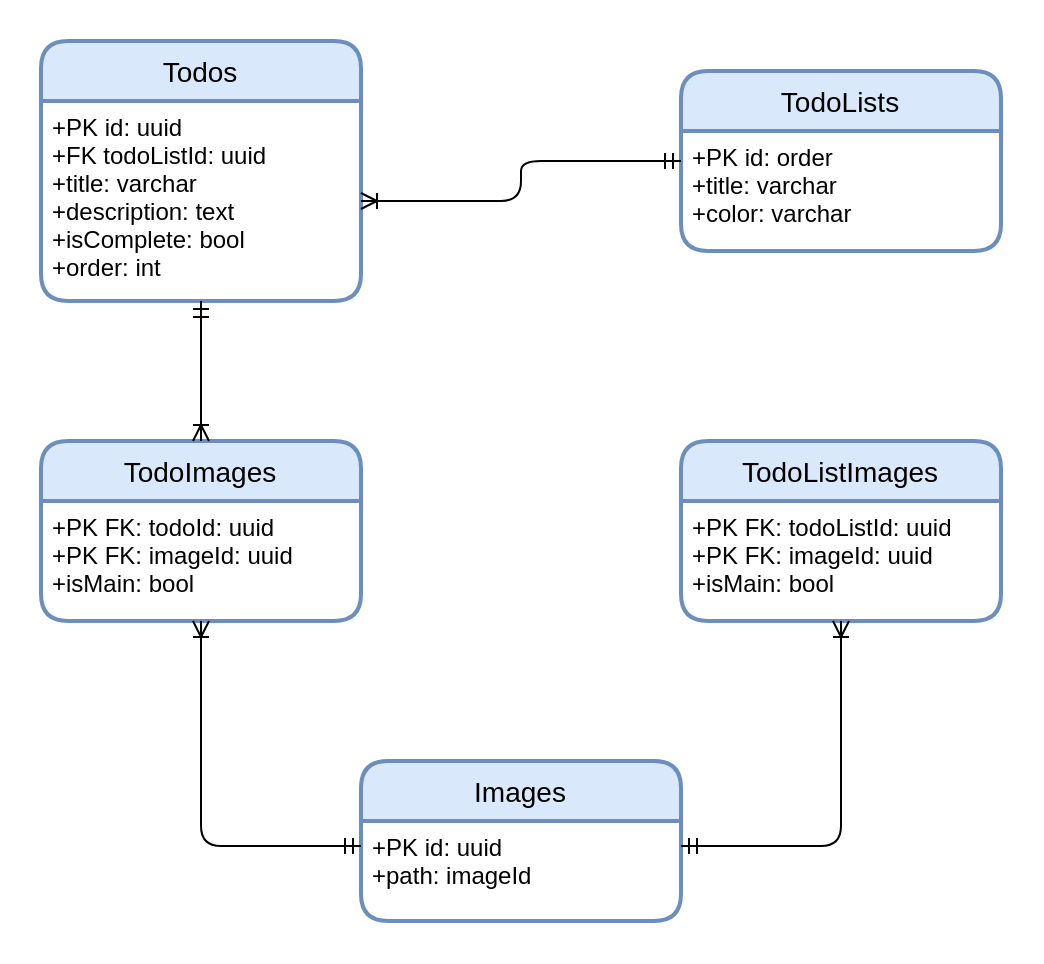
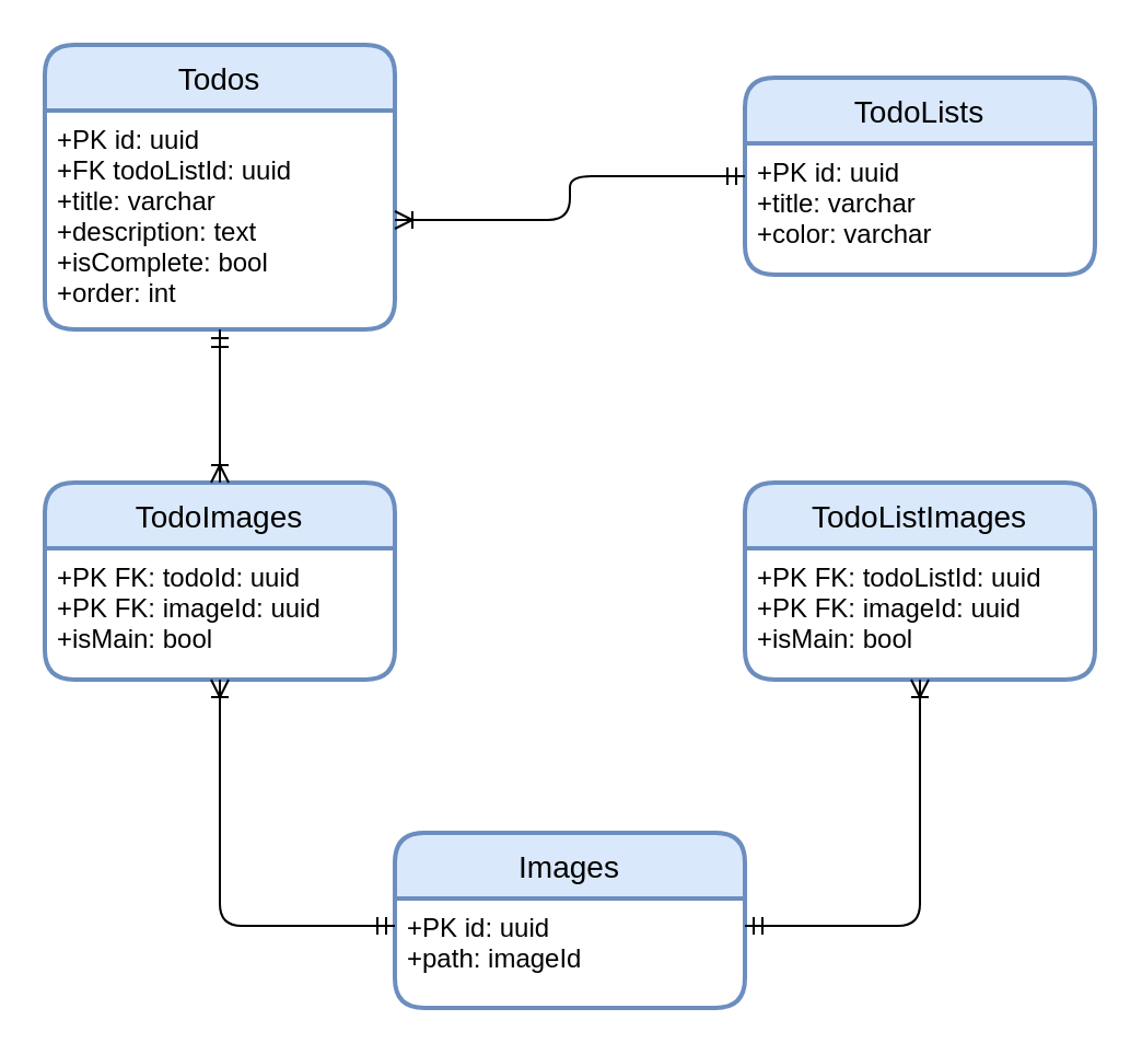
  <mxCell id="0" />
  <mxCell id="1" parent="0" />
  <mxCell id="2" value="Todos" style="swimlane;childLayout=stackLayout;horizontal=1;startSize=30;horizontalStack=0;rounded=1;fontSize=14;fontStyle=0;strokeWidth=2;resizeParent=0;resizeLast=1;shadow=0;dashed=0;align=center;fillColor=#dae8fc;strokeColor=#6c8ebf;" vertex="1" parent="1"><mxGeometry x="20" y="20" width="160" height="130" as="geometry" /></mxCell>
  <mxCell id="3" value="+PK id: uuid&#10;+FK todoListId: uuid&#10;+title: varchar&#10;+description: text&#10;+isComplete: bool&#10;+order: int" style="align=left;strokeColor=none;fillColor=none;spacingLeft=4;fontSize=12;verticalAlign=top;resizable=0;rotatable=0;part=1;labelBackgroundColor=default;" vertex="1" parent="2"><mxGeometry y="30" width="160" height="100" as="geometry" /></mxCell>
  <mxCell id="4" value="TodoLists" style="swimlane;childLayout=stackLayout;horizontal=1;startSize=30;horizontalStack=0;rounded=1;fontSize=14;fontStyle=0;strokeWidth=2;resizeParent=0;resizeLast=1;shadow=0;dashed=0;align=center;fillColor=#dae8fc;strokeColor=#6c8ebf;" vertex="1" parent="1"><mxGeometry x="340" y="35" width="160" height="90" as="geometry" /></mxCell>
- <mxCell id="5" value="+PK id: order&#10;+title: varchar&#10;+color: varchar" style="align=left;strokeColor=none;fillColor=none;spacingLeft=4;fontSize=12;verticalAlign=top;resizable=0;rotatable=0;part=1;labelBackgroundColor=default;" vertex="1" parent="4"><mxGeometry y="30" width="160" height="60" as="geometry" /></mxCell>
+ <mxCell id="5" value="+PK id: uuid&#10;+title: varchar&#10;+color: varchar" style="align=left;strokeColor=none;fillColor=none;spacingLeft=4;fontSize=12;verticalAlign=top;resizable=0;rotatable=0;part=1;labelBackgroundColor=default;" vertex="1" parent="4"><mxGeometry y="30" width="160" height="60" as="geometry" /></mxCell>
  <mxCell id="6" value="Images" style="swimlane;childLayout=stackLayout;horizontal=1;startSize=30;horizontalStack=0;rounded=1;fontSize=14;fontStyle=0;strokeWidth=2;resizeParent=0;resizeLast=1;shadow=0;dashed=0;align=center;fillColor=#dae8fc;strokeColor=#6c8ebf;" vertex="1" parent="1"><mxGeometry x="180" y="380" width="160" height="80" as="geometry" /></mxCell>
  <mxCell id="7" value="+PK id: uuid&#10;+path: imageId" style="align=left;strokeColor=none;fillColor=none;spacingLeft=4;fontSize=12;verticalAlign=top;resizable=0;rotatable=0;part=1;labelBackgroundColor=default;" vertex="1" parent="6"><mxGeometry y="30" width="160" height="50" as="geometry" /></mxCell>
  <mxCell id="8" value="TodoImages" style="swimlane;childLayout=stackLayout;horizontal=1;startSize=30;horizontalStack=0;rounded=1;fontSize=14;fontStyle=0;strokeWidth=2;resizeParent=0;resizeLast=1;shadow=0;dashed=0;align=center;fillColor=#dae8fc;strokeColor=#6c8ebf;" vertex="1" parent="1"><mxGeometry x="20" y="220" width="160" height="90" as="geometry" /></mxCell>
  <mxCell id="9" value="+PK FK: todoId: uuid&#10;+PK FK: imageId: uuid&#10;+isMain: bool" style="align=left;strokeColor=none;fillColor=none;spacingLeft=4;fontSize=12;verticalAlign=top;resizable=0;rotatable=0;part=1;labelBackgroundColor=default;" vertex="1" parent="8"><mxGeometry y="30" width="160" height="60" as="geometry" /></mxCell>
  <mxCell id="10" value="TodoListImages" style="swimlane;childLayout=stackLayout;horizontal=1;startSize=30;horizontalStack=0;rounded=1;fontSize=14;fontStyle=0;strokeWidth=2;resizeParent=0;resizeLast=1;shadow=0;dashed=0;align=center;fillColor=#dae8fc;strokeColor=#6c8ebf;" vertex="1" parent="1"><mxGeometry x="340" y="220" width="160" height="90" as="geometry" /></mxCell>
  <mxCell id="11" value="+PK FK: todoListId: uuid&#10;+PK FK: imageId: uuid&#10;+isMain: bool" style="align=left;strokeColor=none;fillColor=none;spacingLeft=4;fontSize=12;verticalAlign=top;resizable=0;rotatable=0;part=1;labelBackgroundColor=default;" vertex="1" parent="10"><mxGeometry y="30" width="160" height="60" as="geometry" /></mxCell>
  <mxCell id="12" style="edgeStyle=orthogonalEdgeStyle;html=1;entryX=0;entryY=0.25;entryDx=0;entryDy=0;endArrow=ERmandOne;endFill=0;startArrow=ERoneToMany;startFill=0;" edge="1" parent="1" source="3" target="5"><mxGeometry relative="1" as="geometry" /></mxCell>
  <mxCell id="13" style="edgeStyle=orthogonalEdgeStyle;html=1;startArrow=ERmandOne;startFill=0;endArrow=ERoneToMany;endFill=0;" edge="1" parent="1" source="3" target="8"><mxGeometry relative="1" as="geometry" /></mxCell>
  <mxCell id="14" style="edgeStyle=orthogonalEdgeStyle;html=1;entryX=0.5;entryY=1;entryDx=0;entryDy=0;startArrow=ERmandOne;startFill=0;endArrow=ERoneToMany;endFill=0;exitX=0;exitY=0.25;exitDx=0;exitDy=0;" edge="1" parent="1" source="7" target="9"><mxGeometry relative="1" as="geometry" /></mxCell>
  <mxCell id="15" style="edgeStyle=orthogonalEdgeStyle;html=1;entryX=0.5;entryY=1;entryDx=0;entryDy=0;startArrow=ERmandOne;startFill=0;endArrow=ERoneToMany;endFill=0;exitX=1;exitY=0.25;exitDx=0;exitDy=0;" edge="1" parent="1" source="7" target="11"><mxGeometry relative="1" as="geometry" /></mxCell>
